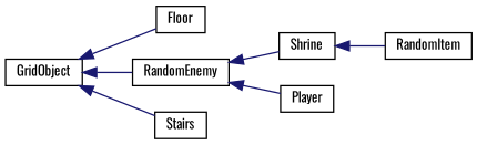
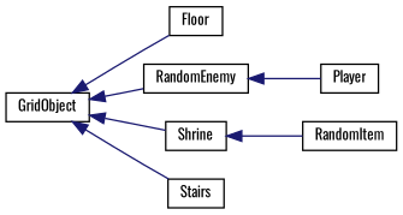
  digraph {
    fontname=Oswald
    rankdir=LR
    node [color=black fillcolor=white fontname=Oswald fontsize=10 shape=record style=filled]
    edge [color=midnightblue dir=back fontname=Oswald fontsize=10 labelfontname=Helvetica labelfontsize=10 style=solid]
    n1 [height=0.2 label=GridObject width=0.4]
    n2 [height=0.2 label=Floor width=0.4]
    n3 [height=0.2 label=RandomEnemy width=0.4]
    n4 [height=0.2 label=Shrine width=0.4]
    n5 [height=0.2 label=Stairs width=0.4]
    n6 [height=0.2 label=Player width=0.4]
    n7 [height=0.2 label=RandomItem width=0.4]
    n1 -> n2
    n1 -> n3
-   n3 -> n4
+   n1 -> n4
    n1 -> n5
    n3 -> n6
    n4 -> n7
  }
